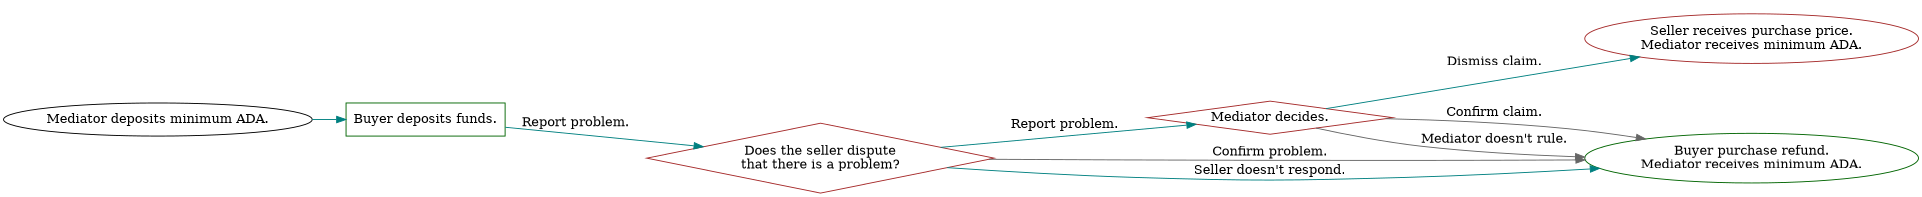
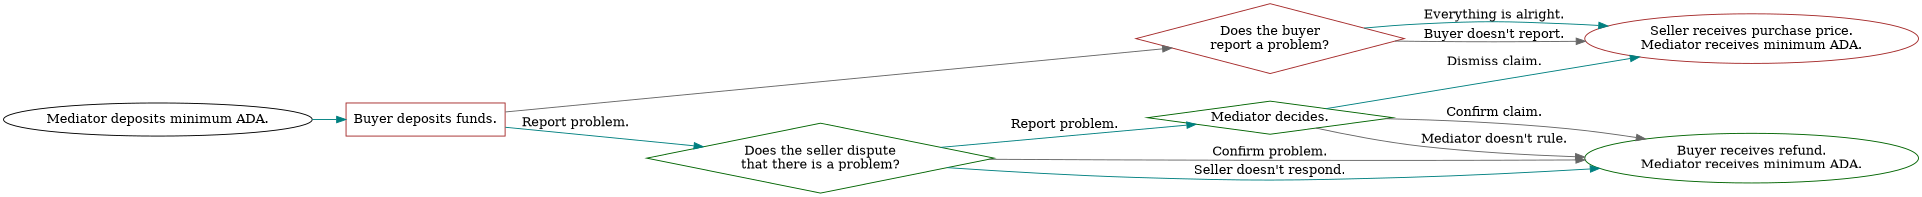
  digraph {
    rankdir=LR
    node [color=brown shape=oval]
    edge [color=teal]
    n1 [color=black label="Mediator deposits minimum ADA."]
-   n2 [color=darkgreen label="Buyer deposits funds." shape=rectangle]
-   n4 [label="Does the seller dispute\nthat there is a problem?" shape=diamond]
+   n2 [label="Buyer deposits funds." shape=rectangle]
+   n3 [label="Does the buyer\nreport a problem?" shape=diamond]
+   n4 [color=darkgreen label="Does the seller dispute\nthat there is a problem?" shape=diamond]
    n5 [label="Seller receives purchase price.\nMediator receives minimum ADA."]
-   n6 [label="Mediator decides." shape=diamond]
-   n7 [color=darkgreen label="Buyer purchase refund.\nMediator receives minimum ADA."]
+   n6 [color=darkgreen label="Mediator decides." shape=diamond]
+   n7 [color=darkgreen label="Buyer receives refund.\nMediator receives minimum ADA."]
    n1 -> n2
+   n2 -> n3 [color=gray40]
    n2 -> n4 [label="Report problem."]
+   n3 -> n5 [label="Everything is alright."]
+   n3 -> n5 [color=gray40 label="Buyer doesn't report."]
    n4 -> n6 [label="Report problem."]
    n4 -> n7 [color=gray40 label="Confirm problem."]
    n4 -> n7 [label="Seller doesn't respond."]
    n6 -> n5 [label="Dismiss claim."]
    n6 -> n7 [color=gray40 label="Confirm claim."]
    n6 -> n7 [color=gray40 label="Mediator doesn't rule."]
  }
